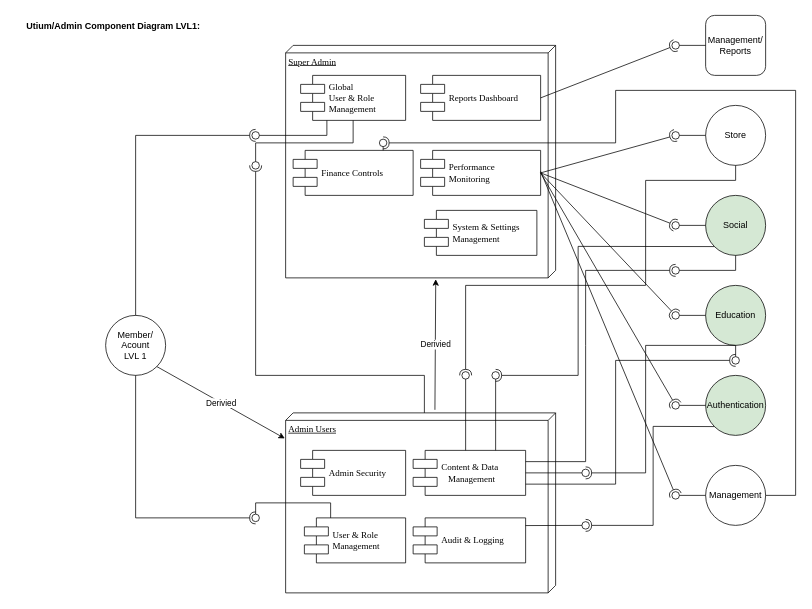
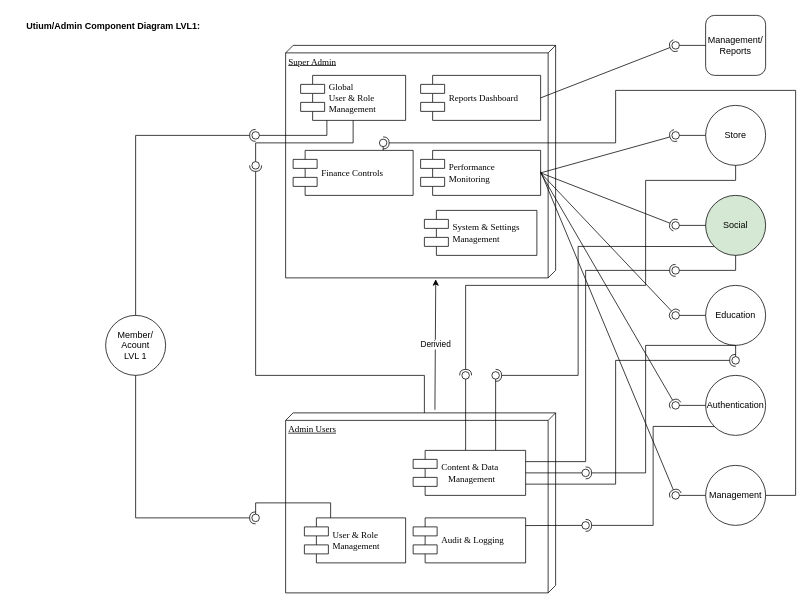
  <mxCell id="0" />
  <mxCell id="1" parent="0" />
  <mxCell id="2" value="Admin Users" style="verticalAlign=top;align=left;spacingTop=8;spacingLeft=2;spacingRight=12;shape=cube;size=10;direction=south;fontStyle=4;html=1;rounded=0;shadow=0;comic=0;labelBackgroundColor=none;strokeWidth=1;fontFamily=Verdana;fontSize=12" parent="1" vertex="1"><mxGeometry x="380" y="550" width="360" height="240" as="geometry" /></mxCell>
- <mxCell id="3" value="Admin Security" style="shape=component;align=left;spacingLeft=36;rounded=0;shadow=0;comic=0;labelBackgroundColor=none;strokeWidth=1;fontFamily=Verdana;fontSize=12;html=1;" parent="1" vertex="1"><mxGeometry x="400" y="600" width="140" height="60" as="geometry" /></mxCell>
  <mxCell id="4" value="&lt;b&gt;Utium/Admin Component Diagram LVL1:&lt;/b&gt;" style="text;html=1;align=center;verticalAlign=middle;resizable=0;points=[];autosize=1;strokeColor=none;fillColor=none;" parent="1" vertex="1"><mxGeometry width="260" height="30" as="geometry" x="20" y="20" /></mxCell>
  <mxCell id="5" value="User &amp;amp; Role&lt;div&gt;Management&lt;/div&gt;" style="shape=component;align=left;spacingLeft=36;rounded=0;shadow=0;comic=0;labelBackgroundColor=none;strokeWidth=1;fontFamily=Verdana;fontSize=12;html=1;" parent="1" vertex="1"><mxGeometry x="405" y="690" width="135" height="60" as="geometry" /></mxCell>
  <mxCell id="6" value="&lt;div&gt;Content &amp;amp; Data&amp;nbsp;&lt;/div&gt;&lt;div&gt;&amp;nbsp; &amp;nbsp;Management&lt;/div&gt;" style="shape=component;align=left;spacingLeft=36;rounded=0;shadow=0;comic=0;labelBackgroundColor=none;strokeWidth=1;fontFamily=Verdana;fontSize=12;html=1;" parent="1" vertex="1"><mxGeometry x="550" y="600" width="150" height="60" as="geometry" /></mxCell>
  <mxCell id="7" value="Audit &amp;amp; Logging" style="shape=component;align=left;spacingLeft=36;rounded=0;shadow=0;comic=0;labelBackgroundColor=none;strokeWidth=1;fontFamily=Verdana;fontSize=12;html=1;" parent="1" vertex="1"><mxGeometry x="550" y="690" width="150" height="60" as="geometry" /></mxCell>
  <mxCell id="8" value="Super Admin" style="verticalAlign=top;align=left;spacingTop=8;spacingLeft=2;spacingRight=12;shape=cube;size=10;direction=south;fontStyle=4;html=1;rounded=0;shadow=0;comic=0;labelBackgroundColor=none;strokeWidth=1;fontFamily=Verdana;fontSize=12" parent="1" vertex="1"><mxGeometry x="380" y="60" width="360" height="310" as="geometry" /></mxCell>
  <mxCell id="9" value="Global&lt;div&gt;User &amp;amp; Role&lt;div&gt;Management&lt;/div&gt;&lt;/div&gt;" style="shape=component;align=left;spacingLeft=36;rounded=0;shadow=0;comic=0;labelBackgroundColor=none;strokeWidth=1;fontFamily=Verdana;fontSize=12;html=1;" parent="1" vertex="1"><mxGeometry x="400" y="100" width="140" height="60" as="geometry" /></mxCell>
  <mxCell id="10" value="Reports Dashboard" style="shape=component;align=left;spacingLeft=36;rounded=0;shadow=0;comic=0;labelBackgroundColor=none;strokeWidth=1;fontFamily=Verdana;fontSize=12;html=1;" parent="1" vertex="1"><mxGeometry x="560" y="100" width="160" height="60" as="geometry" /></mxCell>
  <mxCell id="11" value="Finance Controls" style="shape=component;align=left;spacingLeft=36;rounded=0;shadow=0;comic=0;labelBackgroundColor=none;strokeWidth=1;fontFamily=Verdana;fontSize=12;html=1;" parent="1" vertex="1"><mxGeometry x="390" y="200" width="160" height="60" as="geometry" /></mxCell>
  <mxCell id="12" value="Performance&amp;nbsp;&lt;div&gt;Monitoring&lt;/div&gt;" style="shape=component;align=left;spacingLeft=36;rounded=0;shadow=0;comic=0;labelBackgroundColor=none;strokeWidth=1;fontFamily=Verdana;fontSize=12;html=1;" parent="1" vertex="1"><mxGeometry x="560" y="200" width="160" height="60" as="geometry" /></mxCell>
  <mxCell id="13" value="Member/&lt;div&gt;Acount&lt;/div&gt;&lt;div&gt;LVL 1&lt;/div&gt;" style="ellipse;whiteSpace=wrap;html=1;aspect=fixed;" parent="1" vertex="1"><mxGeometry x="140" y="420" width="80" height="80" as="geometry" /></mxCell>
  <mxCell id="14" value="" style="rounded=0;orthogonalLoop=1;jettySize=auto;html=1;endArrow=halfCircle;endFill=0;endSize=6;strokeWidth=1;sketch=0;exitX=0.5;exitY=0;exitDx=0;exitDy=0;" parent="1" source="13" edge="1"><mxGeometry relative="1" as="geometry"><mxPoint x="650" y="235" as="sourcePoint" /><mxPoint x="340" y="180" as="targetPoint" /><Array as="points"><mxPoint x="180" y="180" /></Array></mxGeometry></mxCell>
  <mxCell id="15" value="" style="rounded=0;orthogonalLoop=1;jettySize=auto;html=1;endArrow=oval;endFill=0;sketch=0;sourcePerimeterSpacing=0;targetPerimeterSpacing=0;endSize=10;exitX=0.25;exitY=1;exitDx=0;exitDy=0;" parent="1" source="9" edge="1"><mxGeometry relative="1" as="geometry"><mxPoint x="610" y="235" as="sourcePoint" /><mxPoint x="340" y="180" as="targetPoint" /><Array as="points"><mxPoint x="435" y="180" /></Array></mxGeometry></mxCell>
  <mxCell id="16" value="" style="ellipse;whiteSpace=wrap;html=1;align=center;aspect=fixed;fillColor=none;strokeColor=none;resizable=0;perimeter=centerPerimeter;rotatable=0;allowArrows=0;points=[];outlineConnect=1;" parent="1" vertex="1"><mxGeometry x="625" y="230" width="10" height="10" as="geometry" /></mxCell>
  <mxCell id="17" value="" style="rounded=0;orthogonalLoop=1;jettySize=auto;html=1;endArrow=halfCircle;endFill=0;endSize=6;strokeWidth=1;sketch=0;exitX=0.5;exitY=1;exitDx=0;exitDy=0;" parent="1" source="13" edge="1"><mxGeometry relative="1" as="geometry"><mxPoint x="650" y="435" as="sourcePoint" /><mxPoint x="340" y="690" as="targetPoint" /><Array as="points"><mxPoint x="180" y="690" /></Array></mxGeometry></mxCell>
  <mxCell id="18" value="" style="rounded=0;orthogonalLoop=1;jettySize=auto;html=1;endArrow=oval;endFill=0;sketch=0;sourcePerimeterSpacing=0;targetPerimeterSpacing=0;endSize=10;" parent="1" edge="1"><mxGeometry relative="1" as="geometry"><mxPoint x="440" y="690" as="sourcePoint" /><mxPoint x="340" y="690" as="targetPoint" /><Array as="points"><mxPoint x="440" y="670" /><mxPoint x="340" y="670" /></Array></mxGeometry></mxCell>
  <mxCell id="19" value="" style="ellipse;whiteSpace=wrap;html=1;align=center;aspect=fixed;fillColor=none;strokeColor=none;resizable=0;perimeter=centerPerimeter;rotatable=0;allowArrows=0;points=[];outlineConnect=1;" parent="1" vertex="1"><mxGeometry x="625" y="430" width="10" height="10" as="geometry" /></mxCell>
  <mxCell id="20" value="" style="rounded=0;orthogonalLoop=1;jettySize=auto;html=1;endArrow=halfCircle;endFill=0;endSize=6;strokeWidth=1;sketch=0;exitX=0;exitY=0;exitDx=0;exitDy=175;exitPerimeter=0;" parent="1" source="2" edge="1"><mxGeometry relative="1" as="geometry"><mxPoint x="650" y="365" as="sourcePoint" /><mxPoint x="340" y="220" as="targetPoint" /><Array as="points"><mxPoint x="565" y="500" /><mxPoint x="340" y="500" /></Array></mxGeometry></mxCell>
  <mxCell id="21" value="" style="rounded=0;orthogonalLoop=1;jettySize=auto;html=1;endArrow=oval;endFill=0;sketch=0;sourcePerimeterSpacing=0;targetPerimeterSpacing=0;endSize=10;exitX=0.5;exitY=1;exitDx=0;exitDy=0;" parent="1" source="9" edge="1"><mxGeometry relative="1" as="geometry"><mxPoint x="610" y="365" as="sourcePoint" /><mxPoint x="340" y="220" as="targetPoint" /><Array as="points"><mxPoint x="470" y="190" /><mxPoint x="340" y="190" /></Array></mxGeometry></mxCell>
  <mxCell id="22" value="" style="ellipse;whiteSpace=wrap;html=1;align=center;aspect=fixed;fillColor=none;strokeColor=none;resizable=0;perimeter=centerPerimeter;rotatable=0;allowArrows=0;points=[];outlineConnect=1;" parent="1" vertex="1"><mxGeometry x="625" y="360" width="10" height="10" as="geometry" /></mxCell>
  <mxCell id="23" value="Store" style="ellipse;whiteSpace=wrap;html=1;aspect=fixed;" parent="1" vertex="1"><mxGeometry x="940" y="140" width="80" height="80" as="geometry" /></mxCell>
  <mxCell id="24" value="Social" style="ellipse;whiteSpace=wrap;html=1;aspect=fixed;fillColor=#d5e8d4;" parent="1" vertex="1"><mxGeometry x="940" y="260" width="80" height="80" as="geometry" /></mxCell>
- <mxCell id="25" value="Education" style="ellipse;whiteSpace=wrap;html=1;aspect=fixed;fillColor=#d5e8d4;" parent="1" vertex="1"><mxGeometry x="940" y="380" width="80" height="80" as="geometry" /></mxCell>
- <mxCell id="26" value="Authentication" style="ellipse;whiteSpace=wrap;html=1;aspect=fixed;fillColor=#d5e8d4;" parent="1" vertex="1"><mxGeometry x="940" y="500" width="80" height="80" as="geometry" /></mxCell>
+ <mxCell id="25" value="Education" style="ellipse;whiteSpace=wrap;html=1;aspect=fixed;" parent="1" vertex="1"><mxGeometry x="940" y="380" width="80" height="80" as="geometry" /></mxCell>
+ <mxCell id="26" value="Authentication" style="ellipse;whiteSpace=wrap;html=1;aspect=fixed;" parent="1" vertex="1"><mxGeometry x="940" y="500" width="80" height="80" as="geometry" /></mxCell>
  <mxCell id="27" value="" style="rounded=0;orthogonalLoop=1;jettySize=auto;html=1;endArrow=halfCircle;endFill=0;endSize=6;strokeWidth=1;sketch=0;exitX=1;exitY=0.5;exitDx=0;exitDy=0;" parent="1" source="12" edge="1"><mxGeometry relative="1" as="geometry"><mxPoint x="719" y="130" as="sourcePoint" /><mxPoint x="900" y="180" as="targetPoint" /></mxGeometry></mxCell>
  <mxCell id="28" value="" style="rounded=0;orthogonalLoop=1;jettySize=auto;html=1;endArrow=oval;endFill=0;sketch=0;sourcePerimeterSpacing=0;targetPerimeterSpacing=0;endSize=10;exitX=0;exitY=0.5;exitDx=0;exitDy=0;" parent="1" source="23" edge="1"><mxGeometry relative="1" as="geometry"><mxPoint x="610" y="335" as="sourcePoint" /><mxPoint x="900" y="180" as="targetPoint" /></mxGeometry></mxCell>
  <mxCell id="29" value="" style="ellipse;whiteSpace=wrap;html=1;align=center;aspect=fixed;fillColor=none;strokeColor=none;resizable=0;perimeter=centerPerimeter;rotatable=0;allowArrows=0;points=[];outlineConnect=1;" parent="1" vertex="1"><mxGeometry x="625" y="330" width="10" height="10" as="geometry" /></mxCell>
  <mxCell id="30" value="" style="rounded=0;orthogonalLoop=1;jettySize=auto;html=1;endArrow=halfCircle;endFill=0;endSize=6;strokeWidth=1;sketch=0;exitX=1;exitY=0.5;exitDx=0;exitDy=0;" parent="1" source="12" edge="1"><mxGeometry relative="1" as="geometry"><mxPoint x="650" y="335" as="sourcePoint" /><mxPoint x="900" y="300" as="targetPoint" /></mxGeometry></mxCell>
  <mxCell id="31" value="" style="rounded=0;orthogonalLoop=1;jettySize=auto;html=1;endArrow=oval;endFill=0;sketch=0;sourcePerimeterSpacing=0;targetPerimeterSpacing=0;endSize=10;exitX=0;exitY=0.5;exitDx=0;exitDy=0;" parent="1" source="24" edge="1"><mxGeometry relative="1" as="geometry"><mxPoint x="610" y="335" as="sourcePoint" /><mxPoint x="900" y="300" as="targetPoint" /></mxGeometry></mxCell>
  <mxCell id="32" value="" style="ellipse;whiteSpace=wrap;html=1;align=center;aspect=fixed;fillColor=none;strokeColor=none;resizable=0;perimeter=centerPerimeter;rotatable=0;allowArrows=0;points=[];outlineConnect=1;" parent="1" vertex="1"><mxGeometry x="625" y="330" width="10" height="10" as="geometry" /></mxCell>
  <mxCell id="33" value="" style="rounded=0;orthogonalLoop=1;jettySize=auto;html=1;endArrow=halfCircle;endFill=0;endSize=6;strokeWidth=1;sketch=0;exitX=1;exitY=0.5;exitDx=0;exitDy=0;" parent="1" source="12" edge="1"><mxGeometry relative="1" as="geometry"><mxPoint x="720" y="130" as="sourcePoint" /><mxPoint x="900" y="420" as="targetPoint" /></mxGeometry></mxCell>
  <mxCell id="34" value="" style="rounded=0;orthogonalLoop=1;jettySize=auto;html=1;endArrow=oval;endFill=0;sketch=0;sourcePerimeterSpacing=0;targetPerimeterSpacing=0;endSize=10;exitX=0;exitY=0.5;exitDx=0;exitDy=0;" parent="1" source="25" edge="1"><mxGeometry relative="1" as="geometry"><mxPoint x="610" y="335" as="sourcePoint" /><mxPoint x="900" y="420" as="targetPoint" /></mxGeometry></mxCell>
  <mxCell id="35" value="" style="ellipse;whiteSpace=wrap;html=1;align=center;aspect=fixed;fillColor=none;strokeColor=none;resizable=0;perimeter=centerPerimeter;rotatable=0;allowArrows=0;points=[];outlineConnect=1;" parent="1" vertex="1"><mxGeometry x="625" y="330" width="10" height="10" as="geometry" /></mxCell>
  <mxCell id="36" value="" style="rounded=0;orthogonalLoop=1;jettySize=auto;html=1;endArrow=halfCircle;endFill=0;endSize=6;strokeWidth=1;sketch=0;exitX=1;exitY=0.5;exitDx=0;exitDy=0;" parent="1" source="12" edge="1"><mxGeometry relative="1" as="geometry"><mxPoint x="650" y="435" as="sourcePoint" /><mxPoint x="900" y="540" as="targetPoint" /></mxGeometry></mxCell>
  <mxCell id="37" value="" style="rounded=0;orthogonalLoop=1;jettySize=auto;html=1;endArrow=oval;endFill=0;sketch=0;sourcePerimeterSpacing=0;targetPerimeterSpacing=0;endSize=10;exitX=0;exitY=0.5;exitDx=0;exitDy=0;" parent="1" source="26" edge="1"><mxGeometry relative="1" as="geometry"><mxPoint x="610" y="435" as="sourcePoint" /><mxPoint x="900" y="540" as="targetPoint" /></mxGeometry></mxCell>
  <mxCell id="38" value="" style="ellipse;whiteSpace=wrap;html=1;align=center;aspect=fixed;fillColor=none;strokeColor=none;resizable=0;perimeter=centerPerimeter;rotatable=0;allowArrows=0;points=[];outlineConnect=1;" parent="1" vertex="1"><mxGeometry x="625" y="430" width="10" height="10" as="geometry" /></mxCell>
  <mxCell id="39" value="Management/&lt;div&gt;Reports&lt;/div&gt;" style="whiteSpace=wrap;html=1;aspect=fixed;rounded=1;" parent="1" vertex="1"><mxGeometry x="940" width="80" height="80" as="geometry" y="20" /></mxCell>
  <mxCell id="40" value="" style="rounded=0;orthogonalLoop=1;jettySize=auto;html=1;endArrow=halfCircle;endFill=0;endSize=6;strokeWidth=1;sketch=0;exitX=1;exitY=0.5;exitDx=0;exitDy=0;" parent="1" source="10" edge="1"><mxGeometry relative="1" as="geometry"><mxPoint x="650" y="335" as="sourcePoint" /><mxPoint x="900" y="60" as="targetPoint" /></mxGeometry></mxCell>
  <mxCell id="41" value="" style="rounded=0;orthogonalLoop=1;jettySize=auto;html=1;endArrow=oval;endFill=0;sketch=0;sourcePerimeterSpacing=0;targetPerimeterSpacing=0;endSize=10;exitX=0;exitY=0.5;exitDx=0;exitDy=0;" parent="1" source="39" edge="1"><mxGeometry relative="1" as="geometry"><mxPoint x="610" y="335" as="sourcePoint" /><mxPoint x="900" y="60" as="targetPoint" /></mxGeometry></mxCell>
  <mxCell id="42" value="" style="ellipse;whiteSpace=wrap;html=1;align=center;aspect=fixed;fillColor=none;strokeColor=none;resizable=0;perimeter=centerPerimeter;rotatable=0;allowArrows=0;points=[];outlineConnect=1;" parent="1" vertex="1"><mxGeometry x="625" y="330" width="10" height="10" as="geometry" /></mxCell>
  <mxCell id="43" value="Management" style="ellipse;whiteSpace=wrap;html=1;aspect=fixed;" parent="1" vertex="1"><mxGeometry x="940" y="620" width="80" height="80" as="geometry" /></mxCell>
  <mxCell id="44" value="" style="rounded=0;orthogonalLoop=1;jettySize=auto;html=1;endArrow=halfCircle;endFill=0;endSize=6;strokeWidth=1;sketch=0;" parent="1" edge="1"><mxGeometry relative="1" as="geometry"><mxPoint x="720" y="228" as="sourcePoint" /><mxPoint x="900" y="660" as="targetPoint" /></mxGeometry></mxCell>
  <mxCell id="45" value="" style="rounded=0;orthogonalLoop=1;jettySize=auto;html=1;endArrow=oval;endFill=0;sketch=0;sourcePerimeterSpacing=0;targetPerimeterSpacing=0;endSize=10;exitX=0;exitY=0.5;exitDx=0;exitDy=0;" parent="1" source="43" edge="1"><mxGeometry relative="1" as="geometry"><mxPoint x="610" y="535" as="sourcePoint" /><mxPoint x="900" y="660" as="targetPoint" /></mxGeometry></mxCell>
  <mxCell id="46" value="" style="ellipse;whiteSpace=wrap;html=1;align=center;aspect=fixed;fillColor=none;strokeColor=none;resizable=0;perimeter=centerPerimeter;rotatable=0;allowArrows=0;points=[];outlineConnect=1;" parent="1" vertex="1"><mxGeometry x="625" y="530" width="10" height="10" as="geometry" /></mxCell>
  <mxCell id="47" value="" style="rounded=0;orthogonalLoop=1;jettySize=auto;html=1;endArrow=halfCircle;endFill=0;endSize=6;strokeWidth=1;sketch=0;exitX=1;exitY=0.25;exitDx=0;exitDy=0;" parent="1" source="6" edge="1"><mxGeometry relative="1" as="geometry"><mxPoint x="650" y="635" as="sourcePoint" /><mxPoint x="900" y="360" as="targetPoint" /><Array as="points"><mxPoint x="780" y="615" /><mxPoint x="780" y="460" /><mxPoint x="780" y="360" /></Array></mxGeometry></mxCell>
  <mxCell id="48" value="" style="rounded=0;orthogonalLoop=1;jettySize=auto;html=1;endArrow=oval;endFill=0;sketch=0;sourcePerimeterSpacing=0;targetPerimeterSpacing=0;endSize=10;exitX=0.5;exitY=1;exitDx=0;exitDy=0;" parent="1" source="24" edge="1"><mxGeometry relative="1" as="geometry"><mxPoint x="610" y="635" as="sourcePoint" /><mxPoint x="900" y="360" as="targetPoint" /><Array as="points"><mxPoint x="980" y="360" /></Array></mxGeometry></mxCell>
  <mxCell id="49" value="" style="ellipse;whiteSpace=wrap;html=1;align=center;aspect=fixed;fillColor=none;strokeColor=none;resizable=0;perimeter=centerPerimeter;rotatable=0;allowArrows=0;points=[];outlineConnect=1;" parent="1" vertex="1"><mxGeometry x="625" y="630" width="10" height="10" as="geometry" /></mxCell>
  <mxCell id="50" value="" style="rounded=0;orthogonalLoop=1;jettySize=auto;html=1;endArrow=halfCircle;endFill=0;endSize=6;strokeWidth=1;sketch=0;exitX=0.5;exitY=1;exitDx=0;exitDy=0;" parent="1" source="25" edge="1"><mxGeometry relative="1" as="geometry"><mxPoint x="650" y="535" as="sourcePoint" /><mxPoint x="780" y="630" as="targetPoint" /><Array as="points"><mxPoint x="860" y="460" /><mxPoint x="860" y="630" /></Array></mxGeometry></mxCell>
  <mxCell id="51" value="" style="rounded=0;orthogonalLoop=1;jettySize=auto;html=1;endArrow=oval;endFill=0;sketch=0;sourcePerimeterSpacing=0;targetPerimeterSpacing=0;endSize=10;exitX=1;exitY=0.5;exitDx=0;exitDy=0;" parent="1" source="6" edge="1"><mxGeometry relative="1" as="geometry"><mxPoint x="980" y="460" as="sourcePoint" /><mxPoint x="780" y="630" as="targetPoint" /><Array as="points" /></mxGeometry></mxCell>
  <mxCell id="52" value="" style="ellipse;whiteSpace=wrap;html=1;align=center;aspect=fixed;fillColor=none;strokeColor=none;resizable=0;perimeter=centerPerimeter;rotatable=0;allowArrows=0;points=[];outlineConnect=1;" parent="1" vertex="1"><mxGeometry x="625" y="530" width="10" height="10" as="geometry" /></mxCell>
  <mxCell id="53" value="" style="rounded=0;orthogonalLoop=1;jettySize=auto;html=1;endArrow=halfCircle;endFill=0;endSize=6;strokeWidth=1;sketch=0;exitX=0;exitY=1;exitDx=0;exitDy=0;" parent="1" source="24" edge="1"><mxGeometry relative="1" as="geometry"><mxPoint x="650" y="435" as="sourcePoint" /><mxPoint x="660" y="500" as="targetPoint" /><Array as="points"><mxPoint x="770" y="328" /><mxPoint x="770" y="500" /></Array></mxGeometry></mxCell>
  <mxCell id="54" value="" style="rounded=0;orthogonalLoop=1;jettySize=auto;html=1;endArrow=oval;endFill=0;sketch=0;sourcePerimeterSpacing=0;targetPerimeterSpacing=0;endSize=10;" parent="1" edge="1"><mxGeometry relative="1" as="geometry"><mxPoint x="660" y="600" as="sourcePoint" /><mxPoint x="660" y="500" as="targetPoint" /></mxGeometry></mxCell>
  <mxCell id="55" value="" style="ellipse;whiteSpace=wrap;html=1;align=center;aspect=fixed;fillColor=none;strokeColor=none;resizable=0;perimeter=centerPerimeter;rotatable=0;allowArrows=0;points=[];outlineConnect=1;" parent="1" vertex="1"><mxGeometry x="625" y="430" width="10" height="10" as="geometry" /></mxCell>
  <mxCell id="56" value="" style="rounded=0;orthogonalLoop=1;jettySize=auto;html=1;endArrow=oval;endFill=0;sketch=0;sourcePerimeterSpacing=0;targetPerimeterSpacing=0;endSize=10;exitX=0.5;exitY=1;exitDx=0;exitDy=0;" parent="1" source="25" edge="1"><mxGeometry relative="1" as="geometry"><mxPoint x="610" y="535" as="sourcePoint" /><mxPoint x="980" y="480" as="targetPoint" /></mxGeometry></mxCell>
  <mxCell id="57" value="" style="ellipse;whiteSpace=wrap;html=1;align=center;aspect=fixed;fillColor=none;strokeColor=none;resizable=0;perimeter=centerPerimeter;rotatable=0;allowArrows=0;points=[];outlineConnect=1;" parent="1" vertex="1"><mxGeometry x="625" y="530" width="10" height="10" as="geometry" /></mxCell>
  <mxCell id="58" value="" style="rounded=0;orthogonalLoop=1;jettySize=auto;html=1;endArrow=halfCircle;endFill=0;endSize=6;strokeWidth=1;sketch=0;exitX=1;exitY=0.75;exitDx=0;exitDy=0;" parent="1" source="6" edge="1"><mxGeometry relative="1" as="geometry"><mxPoint x="650" y="585" as="sourcePoint" /><mxPoint x="980" y="480" as="targetPoint" /><Array as="points"><mxPoint x="820" y="645" /><mxPoint x="820" y="480" /></Array></mxGeometry></mxCell>
  <mxCell id="59" value="" style="ellipse;whiteSpace=wrap;html=1;align=center;aspect=fixed;fillColor=none;strokeColor=none;resizable=0;perimeter=centerPerimeter;rotatable=0;allowArrows=0;points=[];outlineConnect=1;" parent="1" vertex="1"><mxGeometry x="625" y="580" width="10" height="10" as="geometry" /></mxCell>
  <mxCell id="60" value="" style="rounded=0;orthogonalLoop=1;jettySize=auto;html=1;endArrow=halfCircle;endFill=0;endSize=6;strokeWidth=1;sketch=0;exitX=0.5;exitY=1;exitDx=0;exitDy=0;" parent="1" source="23" edge="1"><mxGeometry relative="1" as="geometry"><mxPoint x="650" y="485" as="sourcePoint" /><mxPoint x="620" y="500" as="targetPoint" /><Array as="points"><mxPoint x="980" y="240" /><mxPoint x="860" y="240" /><mxPoint x="860" y="380" /><mxPoint x="620" y="380" /></Array></mxGeometry></mxCell>
  <mxCell id="61" value="" style="rounded=0;orthogonalLoop=1;jettySize=auto;html=1;endArrow=oval;endFill=0;sketch=0;sourcePerimeterSpacing=0;targetPerimeterSpacing=0;endSize=10;" parent="1" edge="1"><mxGeometry relative="1" as="geometry"><mxPoint x="620" y="600" as="sourcePoint" /><mxPoint x="620" y="500" as="targetPoint" /></mxGeometry></mxCell>
  <mxCell id="62" value="" style="ellipse;whiteSpace=wrap;html=1;align=center;aspect=fixed;fillColor=none;strokeColor=none;resizable=0;perimeter=centerPerimeter;rotatable=0;allowArrows=0;points=[];outlineConnect=1;" parent="1" vertex="1"><mxGeometry x="625" y="480" width="10" height="10" as="geometry" /></mxCell>
  <mxCell id="63" value="" style="rounded=0;orthogonalLoop=1;jettySize=auto;html=1;endArrow=halfCircle;endFill=0;endSize=6;strokeWidth=1;sketch=0;exitX=0;exitY=1;exitDx=0;exitDy=0;" parent="1" source="26" edge="1"><mxGeometry relative="1" as="geometry"><mxPoint x="650" y="635" as="sourcePoint" /><mxPoint x="780" y="700" as="targetPoint" /><Array as="points"><mxPoint x="870" y="568" /><mxPoint x="870" y="700" /></Array></mxGeometry></mxCell>
  <mxCell id="64" value="" style="rounded=0;orthogonalLoop=1;jettySize=auto;html=1;endArrow=oval;endFill=0;sketch=0;sourcePerimeterSpacing=0;targetPerimeterSpacing=0;endSize=10;exitX=0.999;exitY=0.171;exitDx=0;exitDy=0;exitPerimeter=0;" parent="1" source="7" edge="1"><mxGeometry relative="1" as="geometry"><mxPoint x="610" y="635" as="sourcePoint" /><mxPoint x="780" y="700" as="targetPoint" /></mxGeometry></mxCell>
  <mxCell id="65" value="" style="ellipse;whiteSpace=wrap;html=1;align=center;aspect=fixed;fillColor=none;strokeColor=none;resizable=0;perimeter=centerPerimeter;rotatable=0;allowArrows=0;points=[];outlineConnect=1;" parent="1" vertex="1"><mxGeometry x="625" y="630" width="10" height="10" as="geometry" /></mxCell>
  <mxCell id="66" value="System &amp;amp; Settings&amp;nbsp;&lt;div&gt;Management&lt;/div&gt;" style="shape=component;align=left;spacingLeft=36;rounded=0;shadow=0;comic=0;labelBackgroundColor=none;strokeWidth=1;fontFamily=Verdana;fontSize=12;html=1;" parent="1" vertex="1"><mxGeometry x="565" y="280" width="150" height="60" as="geometry" /></mxCell>
  <mxCell id="67" value="" style="rounded=0;orthogonalLoop=1;jettySize=auto;html=1;endArrow=halfCircle;endFill=0;endSize=6;strokeWidth=1;sketch=0;exitX=1;exitY=0.5;exitDx=0;exitDy=0;" parent="1" source="43" edge="1"><mxGeometry relative="1" as="geometry"><mxPoint x="650" y="275" as="sourcePoint" /><mxPoint x="510" y="190" as="targetPoint" /><Array as="points"><mxPoint x="1060" y="660" /><mxPoint x="1060" y="120" /><mxPoint x="820" y="120" /><mxPoint x="820" y="190" /></Array></mxGeometry></mxCell>
  <mxCell id="68" value="" style="rounded=0;orthogonalLoop=1;jettySize=auto;html=1;endArrow=oval;endFill=0;sketch=0;sourcePerimeterSpacing=0;targetPerimeterSpacing=0;endSize=10;exitX=0.75;exitY=0;exitDx=0;exitDy=0;" parent="1" source="11" edge="1"><mxGeometry relative="1" as="geometry"><mxPoint x="610" y="275" as="sourcePoint" /><mxPoint x="510" y="190" as="targetPoint" /></mxGeometry></mxCell>
  <mxCell id="69" value="" style="ellipse;whiteSpace=wrap;html=1;align=center;aspect=fixed;fillColor=none;strokeColor=none;resizable=0;perimeter=centerPerimeter;rotatable=0;allowArrows=0;points=[];outlineConnect=1;" parent="1" vertex="1"><mxGeometry x="625" y="270" width="10" height="10" as="geometry" /></mxCell>
- <mxCell id="70" value="" style="endArrow=classic;html=1;rounded=0;exitX=1;exitY=1;exitDx=0;exitDy=0;entryX=0.142;entryY=1.003;entryDx=0;entryDy=0;entryPerimeter=0;" edge="1" parent="1" source="13" target="2"><mxGeometry relative="1" as="geometry"><mxPoint x="520" y="560" as="sourcePoint" /><mxPoint x="620" y="560" as="targetPoint" /></mxGeometry></mxCell>
- <mxCell id="71" value="Derivied" style="edgeLabel;resizable=0;html=1;;align=center;verticalAlign=middle;" connectable="0" vertex="1" parent="70"><mxGeometry relative="1" as="geometry" /></mxCell>
  <mxCell id="72" value="" style="endArrow=classic;html=1;rounded=0;exitX=-0.017;exitY=0.447;exitDx=0;exitDy=0;exitPerimeter=0;entryX=1.006;entryY=0.444;entryDx=0;entryDy=0;entryPerimeter=0;" edge="1" parent="1"><mxGeometry relative="1" as="geometry"><mxPoint x="579.08" y="545.92" as="sourcePoint" /><mxPoint x="580.16" y="371.86" as="targetPoint" /></mxGeometry></mxCell>
  <mxCell id="73" value="Derivied" style="edgeLabel;resizable=0;html=1;;align=center;verticalAlign=middle;" connectable="0" vertex="1" parent="72"><mxGeometry relative="1" as="geometry" /></mxCell>
